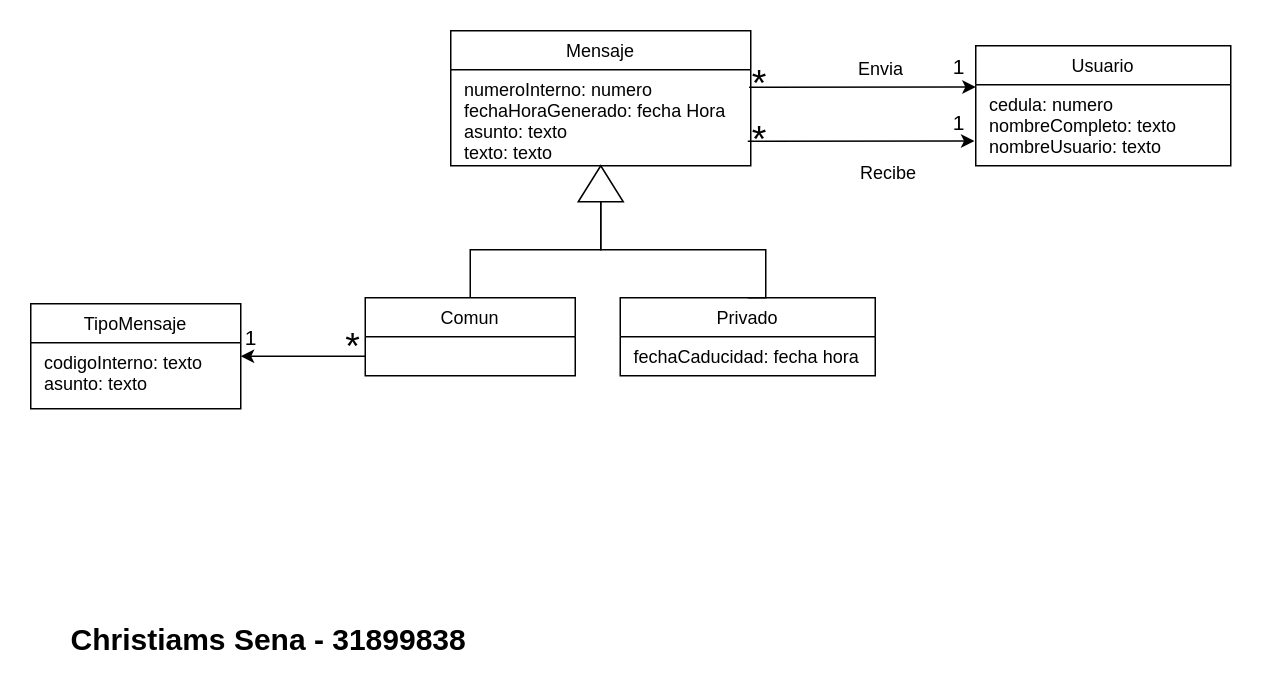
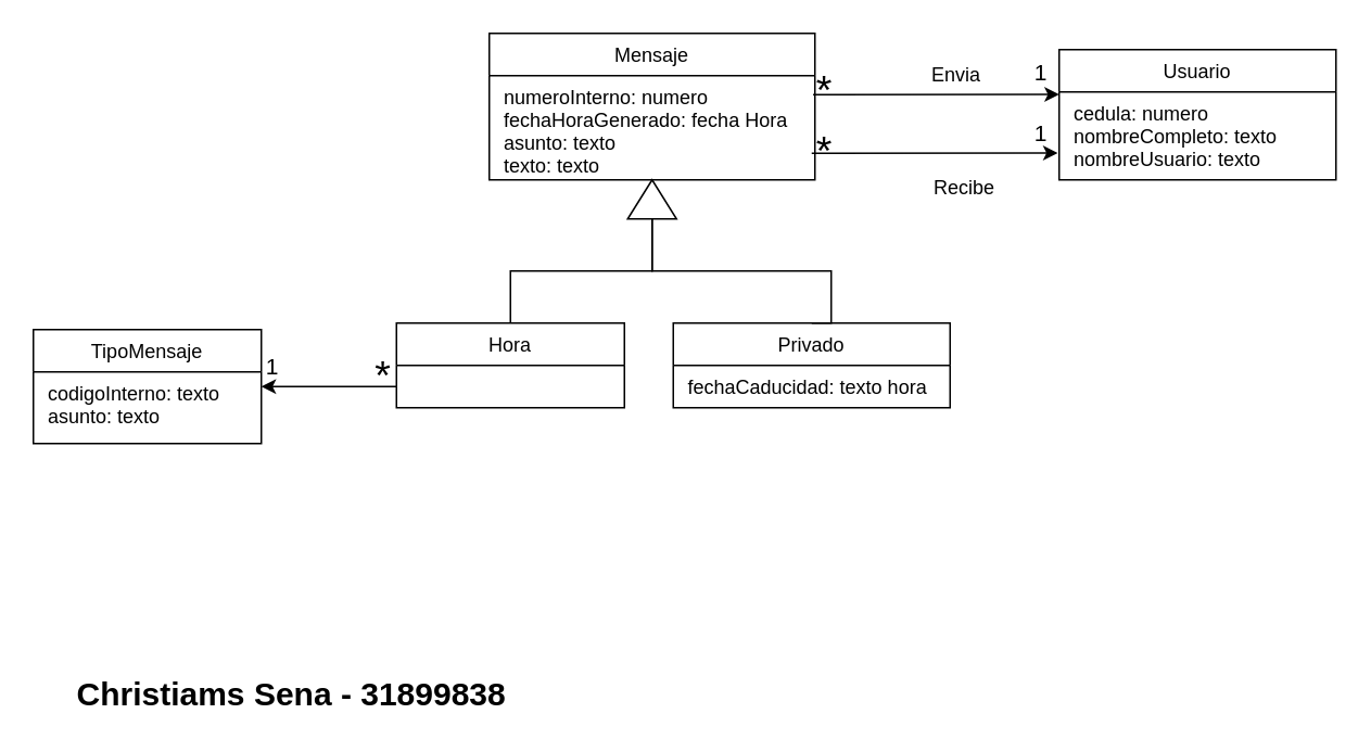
  <mxCell id="0" />
  <mxCell id="1" parent="0" />
  <mxCell id="2" style="edgeStyle=orthogonalEdgeStyle;rounded=0;orthogonalLoop=1;jettySize=auto;html=1;exitX=0.5;exitY=1;exitDx=0;exitDy=0;exitPerimeter=0;entryX=0.5;entryY=0;entryDx=0;entryDy=0;endArrow=none;endFill=0;" parent="1" source="3" target="17" edge="1"><mxGeometry relative="1" as="geometry"><mxPoint x="669" y="198" as="targetPoint" /><Array as="points"><mxPoint x="400" y="166" /><mxPoint x="510" y="166" /><mxPoint x="510" y="198" /></Array></mxGeometry></mxCell>
  <mxCell id="3" value="" style="verticalLabelPosition=bottom;verticalAlign=top;html=1;shape=mxgraph.basic.acute_triangle;dx=0.5;" parent="1" vertex="1"><mxGeometry x="385" y="110" width="30" height="24" as="geometry" /></mxCell>
  <mxCell id="4" value="" style="endArrow=none;html=1;rounded=0;exitX=0;exitY=0.5;exitDx=0;exitDy=0;entryX=1.002;entryY=-0.042;entryDx=0;entryDy=0;entryPerimeter=0;startArrow=classic;startFill=1;endFill=0;" parent="1" edge="1"><mxGeometry width="50" height="50" relative="1" as="geometry"><mxPoint x="650" y="57.5" as="sourcePoint" /><mxPoint x="498.88" y="57.636" as="targetPoint" /></mxGeometry></mxCell>
  <mxCell id="5" value="1" style="text;align=center;fontStyle=0;verticalAlign=middle;spacingLeft=3;spacingRight=3;strokeColor=none;rotatable=0;points=[[0,0.5],[1,0.5]];portConstraint=eastwest;fontSize=14;" parent="1" vertex="1"><mxGeometry x="624" y="30.5" width="30" height="26" as="geometry" /></mxCell>
  <mxCell id="6" value="*" style="text;align=center;fontStyle=0;verticalAlign=middle;spacingLeft=3;spacingRight=3;strokeColor=none;rotatable=0;points=[[0,0.5],[1,0.5]];portConstraint=eastwest;fontSize=25;" parent="1" vertex="1"><mxGeometry x="491" y="39.5" width="30" height="26" as="geometry" /></mxCell>
  <mxCell id="7" style="edgeStyle=orthogonalEdgeStyle;rounded=0;orthogonalLoop=1;jettySize=auto;html=1;exitX=1;exitY=0.5;exitDx=0;exitDy=0;fontSize=14;startArrow=classic;startFill=1;endArrow=none;endFill=0;entryX=0;entryY=0.5;entryDx=0;entryDy=0;" parent="1" source="22" target="21" edge="1"><mxGeometry relative="1" as="geometry"><mxPoint x="180" y="54" as="sourcePoint" /><mxPoint x="240" y="226" as="targetPoint" /></mxGeometry></mxCell>
  <mxCell id="8" value="1" style="text;align=center;fontStyle=0;verticalAlign=middle;spacingLeft=3;spacingRight=3;strokeColor=none;rotatable=0;points=[[0,0.5],[1,0.5]];portConstraint=eastwest;fontSize=14;" parent="1" vertex="1"><mxGeometry x="152" y="211" width="30" height="26" as="geometry" /></mxCell>
  <mxCell id="9" value="*" style="text;align=center;fontStyle=0;verticalAlign=middle;spacingLeft=3;spacingRight=3;strokeColor=none;rotatable=0;points=[[0,0.5],[1,0.5]];portConstraint=eastwest;fontSize=25;" parent="1" vertex="1"><mxGeometry x="220" y="215" width="30" height="26" as="geometry" /></mxCell>
  <mxCell id="10" value="" style="endArrow=none;html=1;rounded=0;exitX=0;exitY=0.5;exitDx=0;exitDy=0;entryX=1.002;entryY=-0.042;entryDx=0;entryDy=0;entryPerimeter=0;startArrow=classic;startFill=1;endFill=0;" parent="1" edge="1"><mxGeometry width="50" height="50" relative="1" as="geometry"><mxPoint x="649.12" y="93.5" as="sourcePoint" /><mxPoint x="498" y="93.636" as="targetPoint" /></mxGeometry></mxCell>
  <mxCell id="11" value="Envia" style="text;html=1;strokeColor=none;fillColor=none;align=center;verticalAlign=middle;whiteSpace=wrap;rounded=0;" parent="1" vertex="1"><mxGeometry x="557" y="30.5" width="60" height="30" as="geometry" /></mxCell>
  <mxCell id="12" value="Recibe" style="text;html=1;strokeColor=none;fillColor=none;align=center;verticalAlign=middle;whiteSpace=wrap;rounded=0;" parent="1" vertex="1"><mxGeometry x="562" y="99.5" width="60" height="30" as="geometry" /></mxCell>
  <mxCell id="13" value="Mensaje" style="swimlane;fontStyle=0;childLayout=stackLayout;horizontal=1;startSize=26;fillColor=none;horizontalStack=0;resizeParent=1;resizeParentMax=0;resizeLast=0;collapsible=1;marginBottom=0;" parent="1" vertex="1"><mxGeometry x="300" y="20" width="200" height="90" as="geometry" /></mxCell>
  <mxCell id="14" value=" numeroInterno: numero&#10; fechaHoraGenerado: fecha Hora&#10; asunto: texto&#10; texto: texto" style="text;strokeColor=none;fillColor=none;align=left;verticalAlign=top;spacingLeft=4;spacingRight=4;overflow=hidden;rotatable=0;points=[[0,0.5],[1,0.5]];portConstraint=eastwest;" parent="13" vertex="1"><mxGeometry y="26" width="200" height="64" as="geometry" /></mxCell>
  <mxCell id="15" value="Usuario" style="swimlane;fontStyle=0;childLayout=stackLayout;horizontal=1;startSize=26;fillColor=none;horizontalStack=0;resizeParent=1;resizeParentMax=0;resizeLast=0;collapsible=1;marginBottom=0;" parent="1" vertex="1"><mxGeometry x="650" y="30" width="170" height="80" as="geometry" /></mxCell>
  <mxCell id="16" value=" cedula: numero&#10; nombreCompleto: texto&#10; nombreUsuario: texto&#10;" style="text;strokeColor=none;fillColor=none;align=left;verticalAlign=top;spacingLeft=4;spacingRight=4;overflow=hidden;rotatable=0;points=[[0,0.5],[1,0.5]];portConstraint=eastwest;" parent="15" vertex="1"><mxGeometry y="26" width="170" height="54" as="geometry" /></mxCell>
  <mxCell id="17" value="Privado" style="swimlane;fontStyle=0;childLayout=stackLayout;horizontal=1;startSize=26;fillColor=none;horizontalStack=0;resizeParent=1;resizeParentMax=0;resizeLast=0;collapsible=1;marginBottom=0;" parent="1" vertex="1"><mxGeometry x="413" y="198" width="170" height="52" as="geometry" /></mxCell>
- <mxCell id="18" value=" fechaCaducidad: fecha hora" style="text;strokeColor=none;fillColor=none;align=left;verticalAlign=top;spacingLeft=4;spacingRight=4;overflow=hidden;rotatable=0;points=[[0,0.5],[1,0.5]];portConstraint=eastwest;" parent="17" vertex="1"><mxGeometry y="26" width="170" height="26" as="geometry" /></mxCell>
+ <mxCell id="18" value=" fechaCaducidad: texto hora" style="text;strokeColor=none;fillColor=none;align=left;verticalAlign=top;spacingLeft=4;spacingRight=4;overflow=hidden;rotatable=0;points=[[0,0.5],[1,0.5]];portConstraint=eastwest;" parent="17" vertex="1"><mxGeometry y="26" width="170" height="26" as="geometry" /></mxCell>
  <mxCell id="19" style="edgeStyle=orthogonalEdgeStyle;rounded=0;orthogonalLoop=1;jettySize=auto;html=1;exitX=0.5;exitY=0;exitDx=0;exitDy=0;entryX=0.5;entryY=1;entryDx=0;entryDy=0;entryPerimeter=0;endArrow=none;endFill=0;" parent="1" source="20" target="3" edge="1"><mxGeometry relative="1" as="geometry" /></mxCell>
- <mxCell id="20" value="Comun" style="swimlane;fontStyle=0;childLayout=stackLayout;horizontal=1;startSize=26;fillColor=none;horizontalStack=0;resizeParent=1;resizeParentMax=0;resizeLast=0;collapsible=1;marginBottom=0;" parent="1" vertex="1"><mxGeometry x="243" y="198" width="140" height="52" as="geometry" /></mxCell>
+ <mxCell id="20" value="Hora" style="swimlane;fontStyle=0;childLayout=stackLayout;horizontal=1;startSize=26;fillColor=none;horizontalStack=0;resizeParent=1;resizeParentMax=0;resizeLast=0;collapsible=1;marginBottom=0;" parent="1" vertex="1"><mxGeometry x="243" y="198" width="140" height="52" as="geometry" /></mxCell>
  <mxCell id="21" value="   " style="text;strokeColor=none;fillColor=none;align=left;verticalAlign=top;spacingLeft=4;spacingRight=4;overflow=hidden;rotatable=0;points=[[0,0.5],[1,0.5]];portConstraint=eastwest;" parent="20" vertex="1"><mxGeometry y="26" width="140" height="26" as="geometry" /></mxCell>
  <mxCell id="22" value="TipoMensaje" style="swimlane;fontStyle=0;childLayout=stackLayout;horizontal=1;startSize=26;fillColor=none;horizontalStack=0;resizeParent=1;resizeParentMax=0;resizeLast=0;collapsible=1;marginBottom=0;" parent="1" vertex="1"><mxGeometry x="20" y="202" width="140" height="70" as="geometry" /></mxCell>
  <mxCell id="23" value=" codigoInterno: texto&#10; asunto: texto" style="text;strokeColor=none;fillColor=none;align=left;verticalAlign=top;spacingLeft=4;spacingRight=4;overflow=hidden;rotatable=0;points=[[0,0.5],[1,0.5]];portConstraint=eastwest;" parent="22" vertex="1"><mxGeometry y="26" width="140" height="44" as="geometry" /></mxCell>
  <mxCell id="24" value="1" style="text;align=center;fontStyle=0;verticalAlign=middle;spacingLeft=3;spacingRight=3;strokeColor=none;rotatable=0;points=[[0,0.5],[1,0.5]];portConstraint=eastwest;fontSize=14;" parent="1" vertex="1"><mxGeometry x="624" y="67.5" width="30" height="26" as="geometry" /></mxCell>
  <mxCell id="25" value="*" style="text;align=center;fontStyle=0;verticalAlign=middle;spacingLeft=3;spacingRight=3;strokeColor=none;rotatable=0;points=[[0,0.5],[1,0.5]];portConstraint=eastwest;fontSize=25;" parent="1" vertex="1"><mxGeometry x="491" y="76.5" width="30" height="26" as="geometry" /></mxCell>
  <mxCell id="26" value="Christiams Sena - 31899838" style="text;html=1;strokeColor=none;fillColor=none;align=left;verticalAlign=middle;whiteSpace=wrap;rounded=0;fontStyle=1;fontSize=20;" vertex="1" parent="1"><mxGeometry x="45" y="410" width="585" height="30" as="geometry" /></mxCell>
